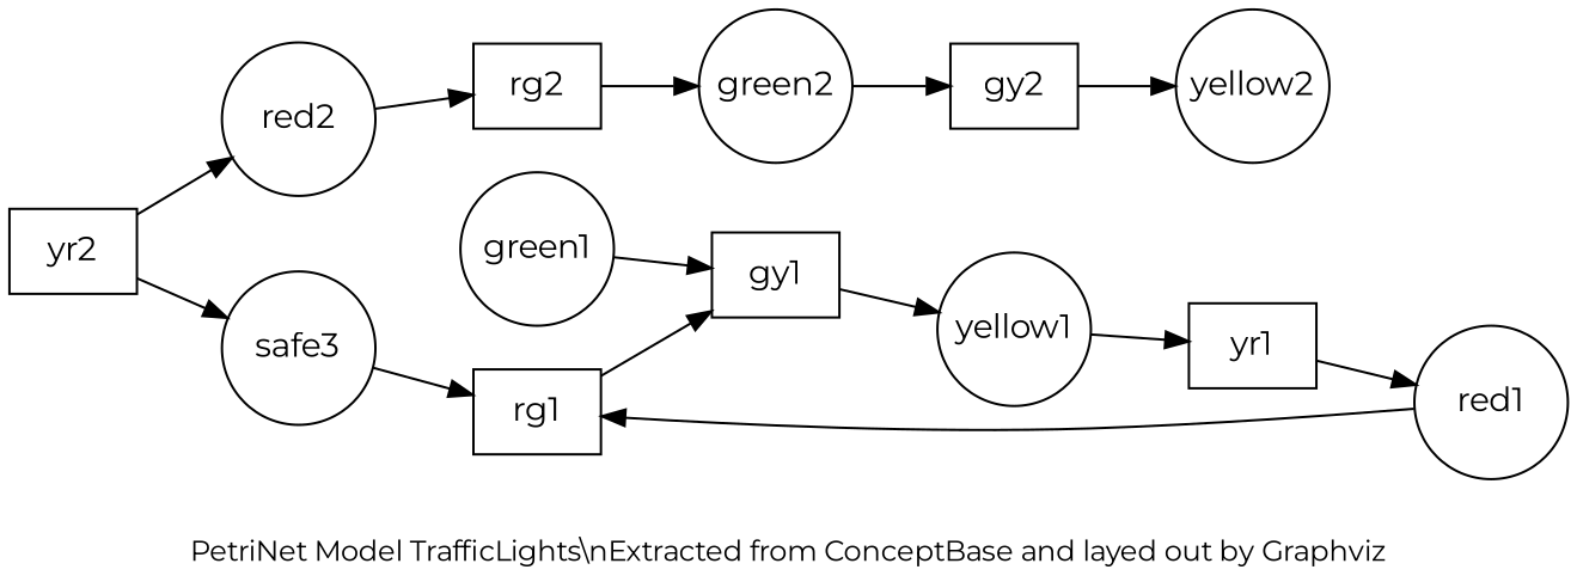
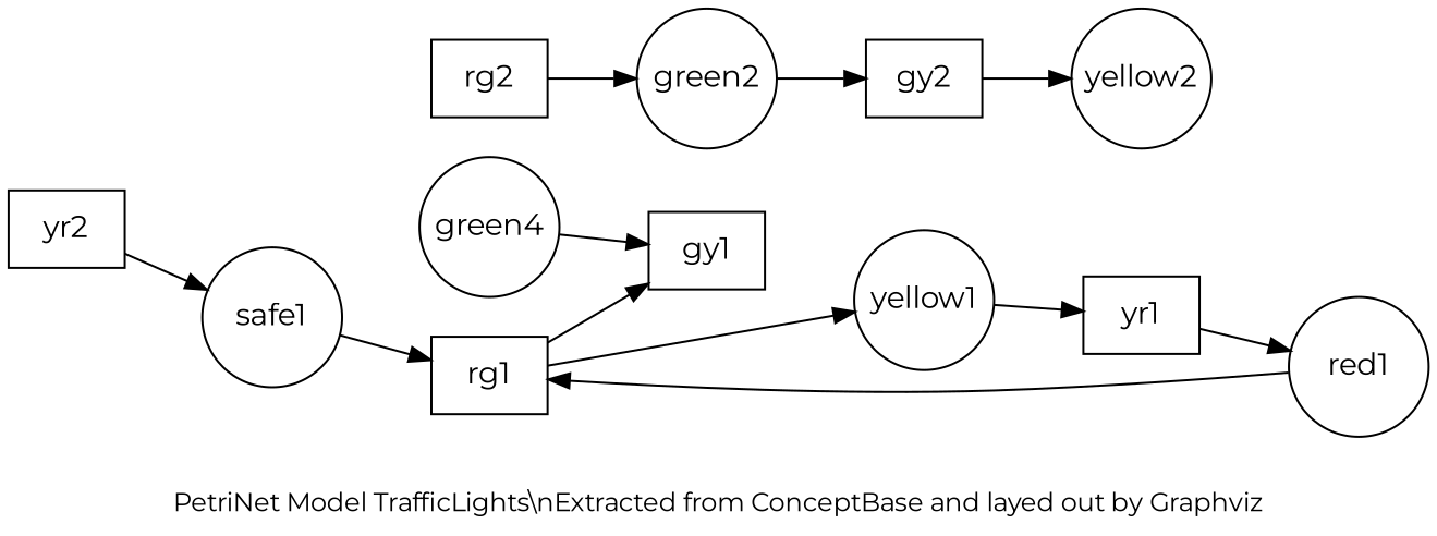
  digraph {
    fontname=Montserrat
    fontsize=12
    label="PetriNet Model TrafficLights\\nExtracted from ConceptBase and layed out by Graphviz"
    rankdir=LR
    node [fontname=Montserrat shape=circle fixedsize=true]
    edge [fontname=Montserrat]
    gy2 [shape=box fixedsize=""]
    yellow2 [width=0.9]
    yr2 [shape=box fixedsize=""]
-   red2 [width=0.9]
-   safe1 [width=0.9 label=safe3]
+   safe1 [width=0.9]
    rg2 [shape=box fixedsize=""]
    rg1 [shape=box fixedsize=""]
    green2 [width=0.9]
    gy1 [shape=box fixedsize=""]
    yellow1 [width=0.9]
    yr1 [shape=box fixedsize=""]
    red1 [width=0.9]
-   green1 [width=0.9]
+   green1 [width=0.9 label=green4]
    gy2 -> yellow2
-   yr2 -> red2
    yr2 -> safe1
-   red2 -> rg2
    safe1 -> rg1
    rg2 -> green2
    rg1 -> gy1
    green2 -> gy2
-   gy1 -> yellow1
+   rg1 -> yellow1
    yellow1 -> yr1
    yr1 -> red1
    red1 -> rg1
    green1 -> gy1
  }
